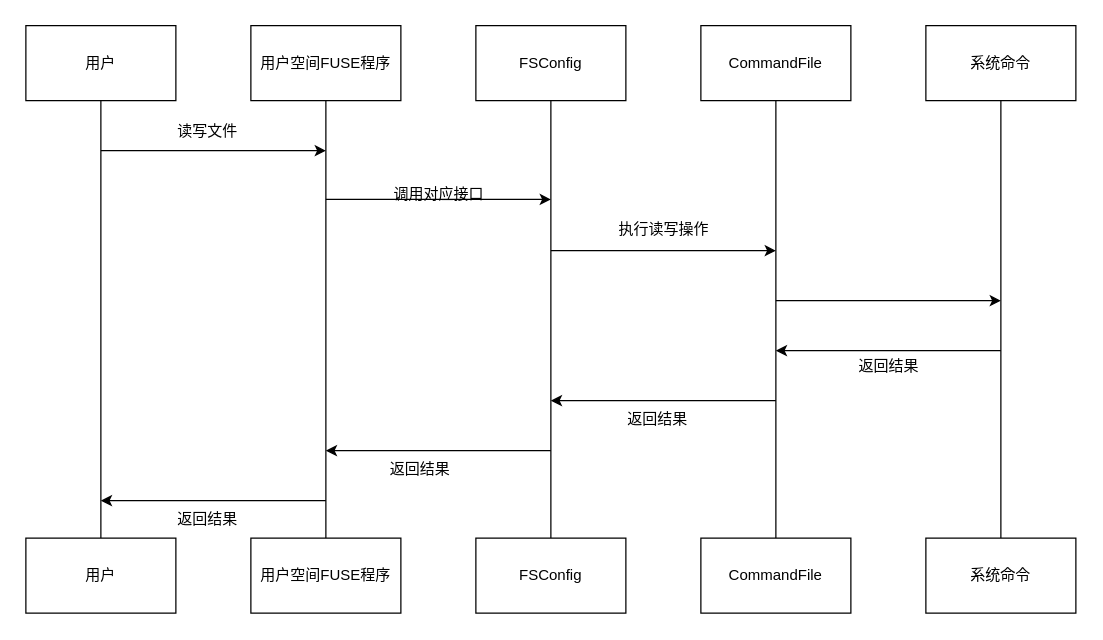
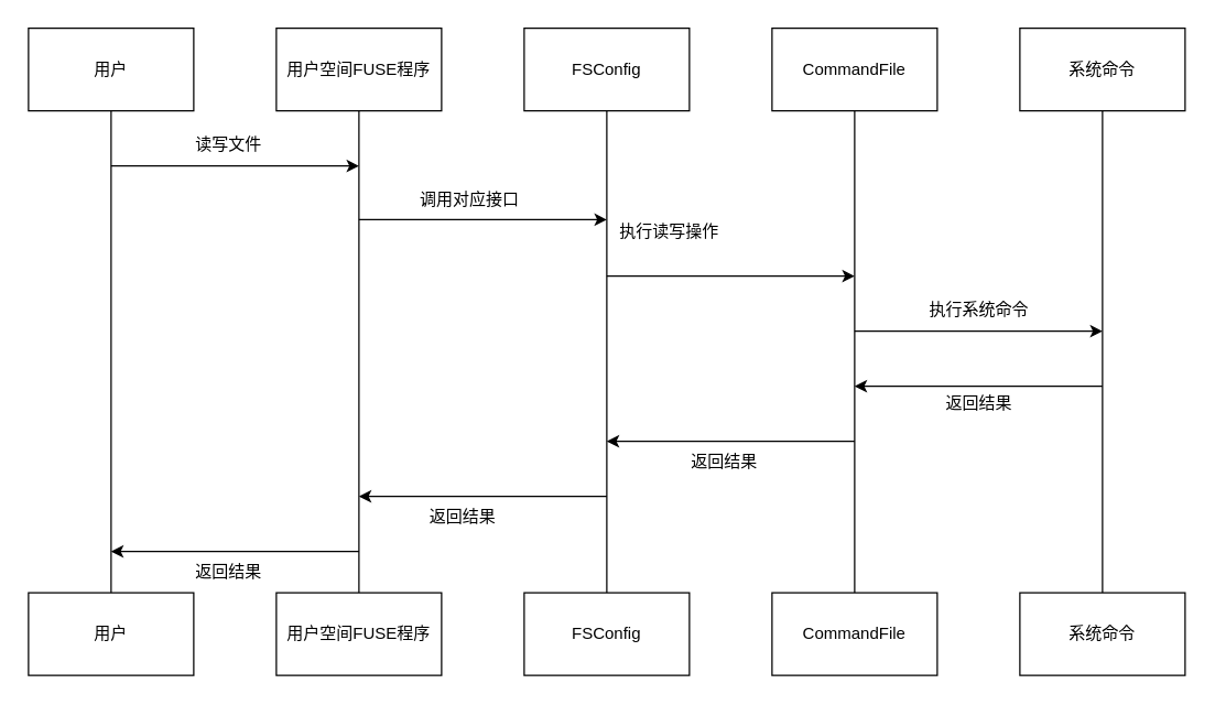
  <mxCell id="0" />
  <mxCell id="1" parent="0" />
  <mxCell id="2" style="edgeStyle=orthogonalEdgeStyle;rounded=0;orthogonalLoop=1;jettySize=auto;html=1;exitX=0.5;exitY=1;exitDx=0;exitDy=0;endArrow=none;startFill=0;" edge="1" parent="1" source="3" target="4"><mxGeometry relative="1" as="geometry"><Array as="points"><mxPoint x="80" y="130" /><mxPoint x="80" y="130" /></Array></mxGeometry></mxCell>
  <mxCell id="3" value="用户" style="rounded=0;whiteSpace=wrap;html=1;" vertex="1" parent="1"><mxGeometry x="20" y="20" width="120" height="60" as="geometry" /></mxCell>
  <mxCell id="4" value="用户" style="rounded=0;whiteSpace=wrap;html=1;" vertex="1" parent="1"><mxGeometry x="20" y="430" width="120" height="60" as="geometry" /></mxCell>
  <mxCell id="5" style="edgeStyle=orthogonalEdgeStyle;rounded=0;orthogonalLoop=1;jettySize=auto;html=1;exitX=0.5;exitY=1;exitDx=0;exitDy=0;entryX=0.5;entryY=0;entryDx=0;entryDy=0;endArrow=none;startFill=0;" edge="1" parent="1" source="6" target="7"><mxGeometry relative="1" as="geometry" /></mxCell>
  <mxCell id="6" value="用户空间FUSE程序" style="rounded=0;whiteSpace=wrap;html=1;" vertex="1" parent="1"><mxGeometry x="200" y="20" width="120" height="60" as="geometry" /></mxCell>
  <mxCell id="7" value="用户空间FUSE程序" style="rounded=0;whiteSpace=wrap;html=1;" vertex="1" parent="1"><mxGeometry x="200" y="430" width="120" height="60" as="geometry" /></mxCell>
  <mxCell id="8" value="" style="endArrow=classic;html=1;rounded=0;" edge="1" parent="1"><mxGeometry width="50" height="50" relative="1" as="geometry"><mxPoint x="80" y="120" as="sourcePoint" /><mxPoint x="260" y="120" as="targetPoint" /></mxGeometry></mxCell>
  <mxCell id="9" value="读写文件" style="text;html=1;align=center;verticalAlign=middle;resizable=0;points=[];autosize=1;strokeColor=none;fillColor=none;" vertex="1" parent="1"><mxGeometry x="130" y="90" width="70" height="30" as="geometry" /></mxCell>
  <mxCell id="10" style="edgeStyle=orthogonalEdgeStyle;rounded=0;orthogonalLoop=1;jettySize=auto;html=1;exitX=0.5;exitY=1;exitDx=0;exitDy=0;entryX=0.5;entryY=0;entryDx=0;entryDy=0;endArrow=none;startFill=0;" edge="1" parent="1" source="11" target="12"><mxGeometry relative="1" as="geometry" /></mxCell>
  <mxCell id="11" value="FSConfig" style="rounded=0;whiteSpace=wrap;html=1;" vertex="1" parent="1"><mxGeometry x="380" y="20" width="120" height="60" as="geometry" /></mxCell>
  <mxCell id="12" value="FSConfig" style="rounded=0;whiteSpace=wrap;html=1;" vertex="1" parent="1"><mxGeometry x="380" y="430" width="120" height="60" as="geometry" /></mxCell>
  <mxCell id="13" value="" style="endArrow=classic;html=1;rounded=0;" edge="1" parent="1"><mxGeometry width="50" height="50" relative="1" as="geometry"><mxPoint x="260" y="159" as="sourcePoint" /><mxPoint x="440" y="159" as="targetPoint" /></mxGeometry></mxCell>
- <mxCell id="14" value="调用对应接口" style="text;html=1;align=center;verticalAlign=middle;resizable=0;points=[];autosize=1;strokeColor=none;fillColor=none;" vertex="1" parent="1"><mxGeometry x="300" y="140" width="100" height="30" as="geometry" /></mxCell>
+ <mxCell id="14" value="调用对应接口" style="text;html=1;align=center;verticalAlign=middle;resizable=0;points=[];autosize=1;strokeColor=none;fillColor=none;" vertex="1" parent="1"><mxGeometry x="290" y="130" width="100" height="30" as="geometry" /></mxCell>
  <mxCell id="15" style="edgeStyle=orthogonalEdgeStyle;rounded=0;orthogonalLoop=1;jettySize=auto;html=1;exitX=0.5;exitY=1;exitDx=0;exitDy=0;entryX=0.5;entryY=0;entryDx=0;entryDy=0;endArrow=none;startFill=0;" edge="1" parent="1" source="16" target="17"><mxGeometry relative="1" as="geometry" /></mxCell>
  <mxCell id="16" value="CommandFile" style="rounded=0;whiteSpace=wrap;html=1;" vertex="1" parent="1"><mxGeometry x="560" y="20" width="120" height="60" as="geometry" /></mxCell>
  <mxCell id="17" value="CommandFile" style="rounded=0;whiteSpace=wrap;html=1;" vertex="1" parent="1"><mxGeometry x="560" y="430" width="120" height="60" as="geometry" /></mxCell>
  <mxCell id="18" value="" style="endArrow=classic;html=1;rounded=0;" edge="1" parent="1"><mxGeometry width="50" height="50" relative="1" as="geometry"><mxPoint x="440" y="200" as="sourcePoint" /><mxPoint x="620" y="200" as="targetPoint" /></mxGeometry></mxCell>
- <mxCell id="19" value="执行读写操作" style="text;html=1;align=center;verticalAlign=middle;resizable=0;points=[];autosize=1;strokeColor=none;fillColor=none;" vertex="1" parent="1"><mxGeometry x="480" y="168" width="100" height="30" as="geometry" /></mxCell>
+ <mxCell id="19" value="执行读写操作" style="text;html=1;align=center;verticalAlign=middle;resizable=0;points=[];autosize=1;strokeColor=none;fillColor=none;" vertex="1" parent="1"><mxGeometry x="435" y="153" width="100" height="30" as="geometry" /></mxCell>
  <mxCell id="20" style="edgeStyle=orthogonalEdgeStyle;rounded=0;orthogonalLoop=1;jettySize=auto;html=1;exitX=0.5;exitY=1;exitDx=0;exitDy=0;entryX=0.5;entryY=0;entryDx=0;entryDy=0;endArrow=none;startFill=0;" edge="1" parent="1" source="21" target="22"><mxGeometry relative="1" as="geometry" /></mxCell>
  <mxCell id="21" value="系统命令" style="rounded=0;whiteSpace=wrap;html=1;" vertex="1" parent="1"><mxGeometry x="740" y="20" width="120" height="60" as="geometry" /></mxCell>
  <mxCell id="22" value="系统命令" style="rounded=0;whiteSpace=wrap;html=1;" vertex="1" parent="1"><mxGeometry x="740" y="430" width="120" height="60" as="geometry" /></mxCell>
  <mxCell id="23" value="" style="endArrow=classic;html=1;rounded=0;" edge="1" parent="1"><mxGeometry width="50" height="50" relative="1" as="geometry"><mxPoint x="620" y="240" as="sourcePoint" /><mxPoint x="800" y="240" as="targetPoint" /></mxGeometry></mxCell>
+ <mxCell id="24" value="执行系统命令" style="text;html=1;align=center;verticalAlign=middle;resizable=0;points=[];autosize=1;strokeColor=none;fillColor=none;" vertex="1" parent="1"><mxGeometry x="660" y="210" width="100" height="30" as="geometry" /></mxCell>
  <mxCell id="25" value="" style="endArrow=classic;html=1;rounded=0;" edge="1" parent="1"><mxGeometry width="50" height="50" relative="1" as="geometry"><mxPoint x="800" y="280" as="sourcePoint" /><mxPoint x="620" y="280" as="targetPoint" /></mxGeometry></mxCell>
  <mxCell id="26" value="返回结果" style="text;html=1;align=center;verticalAlign=middle;resizable=0;points=[];autosize=1;strokeColor=none;fillColor=none;" vertex="1" parent="1"><mxGeometry x="675" y="278" width="70" height="30" as="geometry" /></mxCell>
  <mxCell id="27" value="" style="endArrow=classic;html=1;rounded=0;" edge="1" parent="1"><mxGeometry width="50" height="50" relative="1" as="geometry"><mxPoint x="620" y="320" as="sourcePoint" /><mxPoint x="440" y="320" as="targetPoint" /></mxGeometry></mxCell>
  <mxCell id="28" value="返回结果" style="text;html=1;align=center;verticalAlign=middle;resizable=0;points=[];autosize=1;strokeColor=none;fillColor=none;" vertex="1" parent="1"><mxGeometry x="490" y="320" width="70" height="30" as="geometry" /></mxCell>
  <mxCell id="29" value="" style="endArrow=classic;html=1;rounded=0;" edge="1" parent="1"><mxGeometry width="50" height="50" relative="1" as="geometry"><mxPoint x="440" y="360" as="sourcePoint" /><mxPoint x="260" y="360" as="targetPoint" /></mxGeometry></mxCell>
  <mxCell id="30" value="返回结果" style="text;html=1;align=center;verticalAlign=middle;resizable=0;points=[];autosize=1;strokeColor=none;fillColor=none;" vertex="1" parent="1"><mxGeometry x="300" y="360" width="70" height="30" as="geometry" /></mxCell>
  <mxCell id="31" value="" style="endArrow=classic;html=1;rounded=0;" edge="1" parent="1"><mxGeometry width="50" height="50" relative="1" as="geometry"><mxPoint x="260" y="400" as="sourcePoint" /><mxPoint x="80" y="400" as="targetPoint" /></mxGeometry></mxCell>
  <mxCell id="32" value="返回结果" style="text;html=1;align=center;verticalAlign=middle;resizable=0;points=[];autosize=1;strokeColor=none;fillColor=none;" vertex="1" parent="1"><mxGeometry x="130" y="400" width="70" height="30" as="geometry" /></mxCell>
